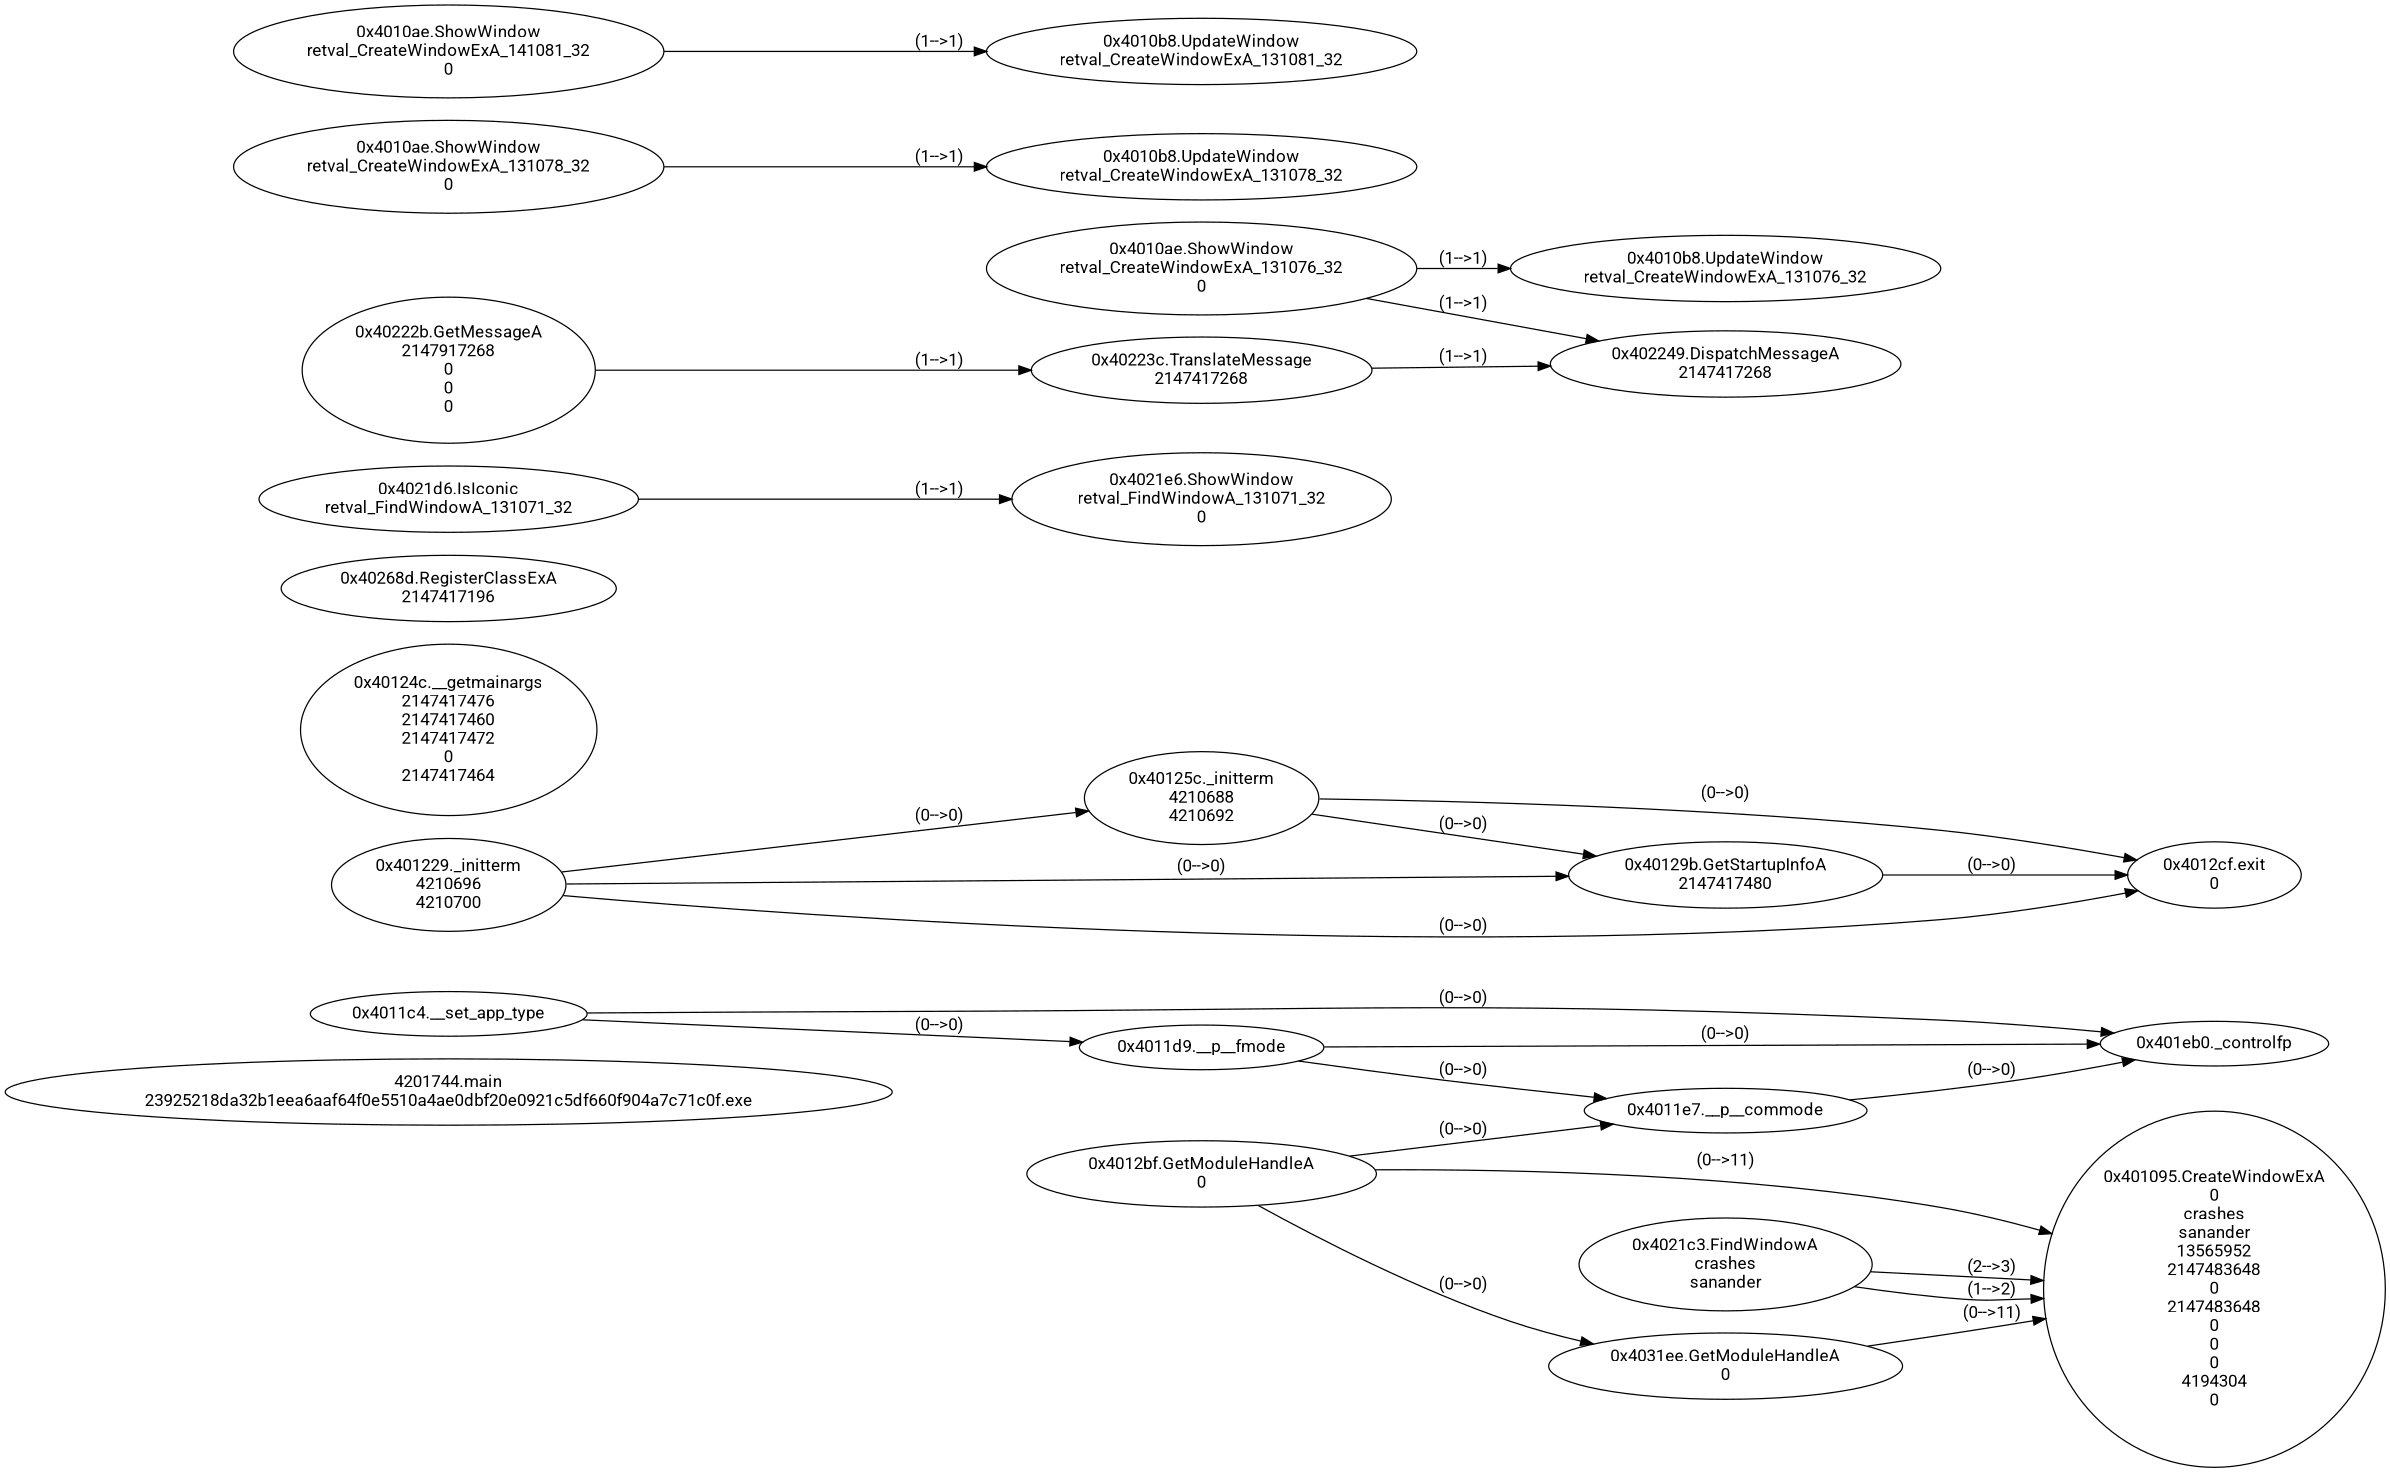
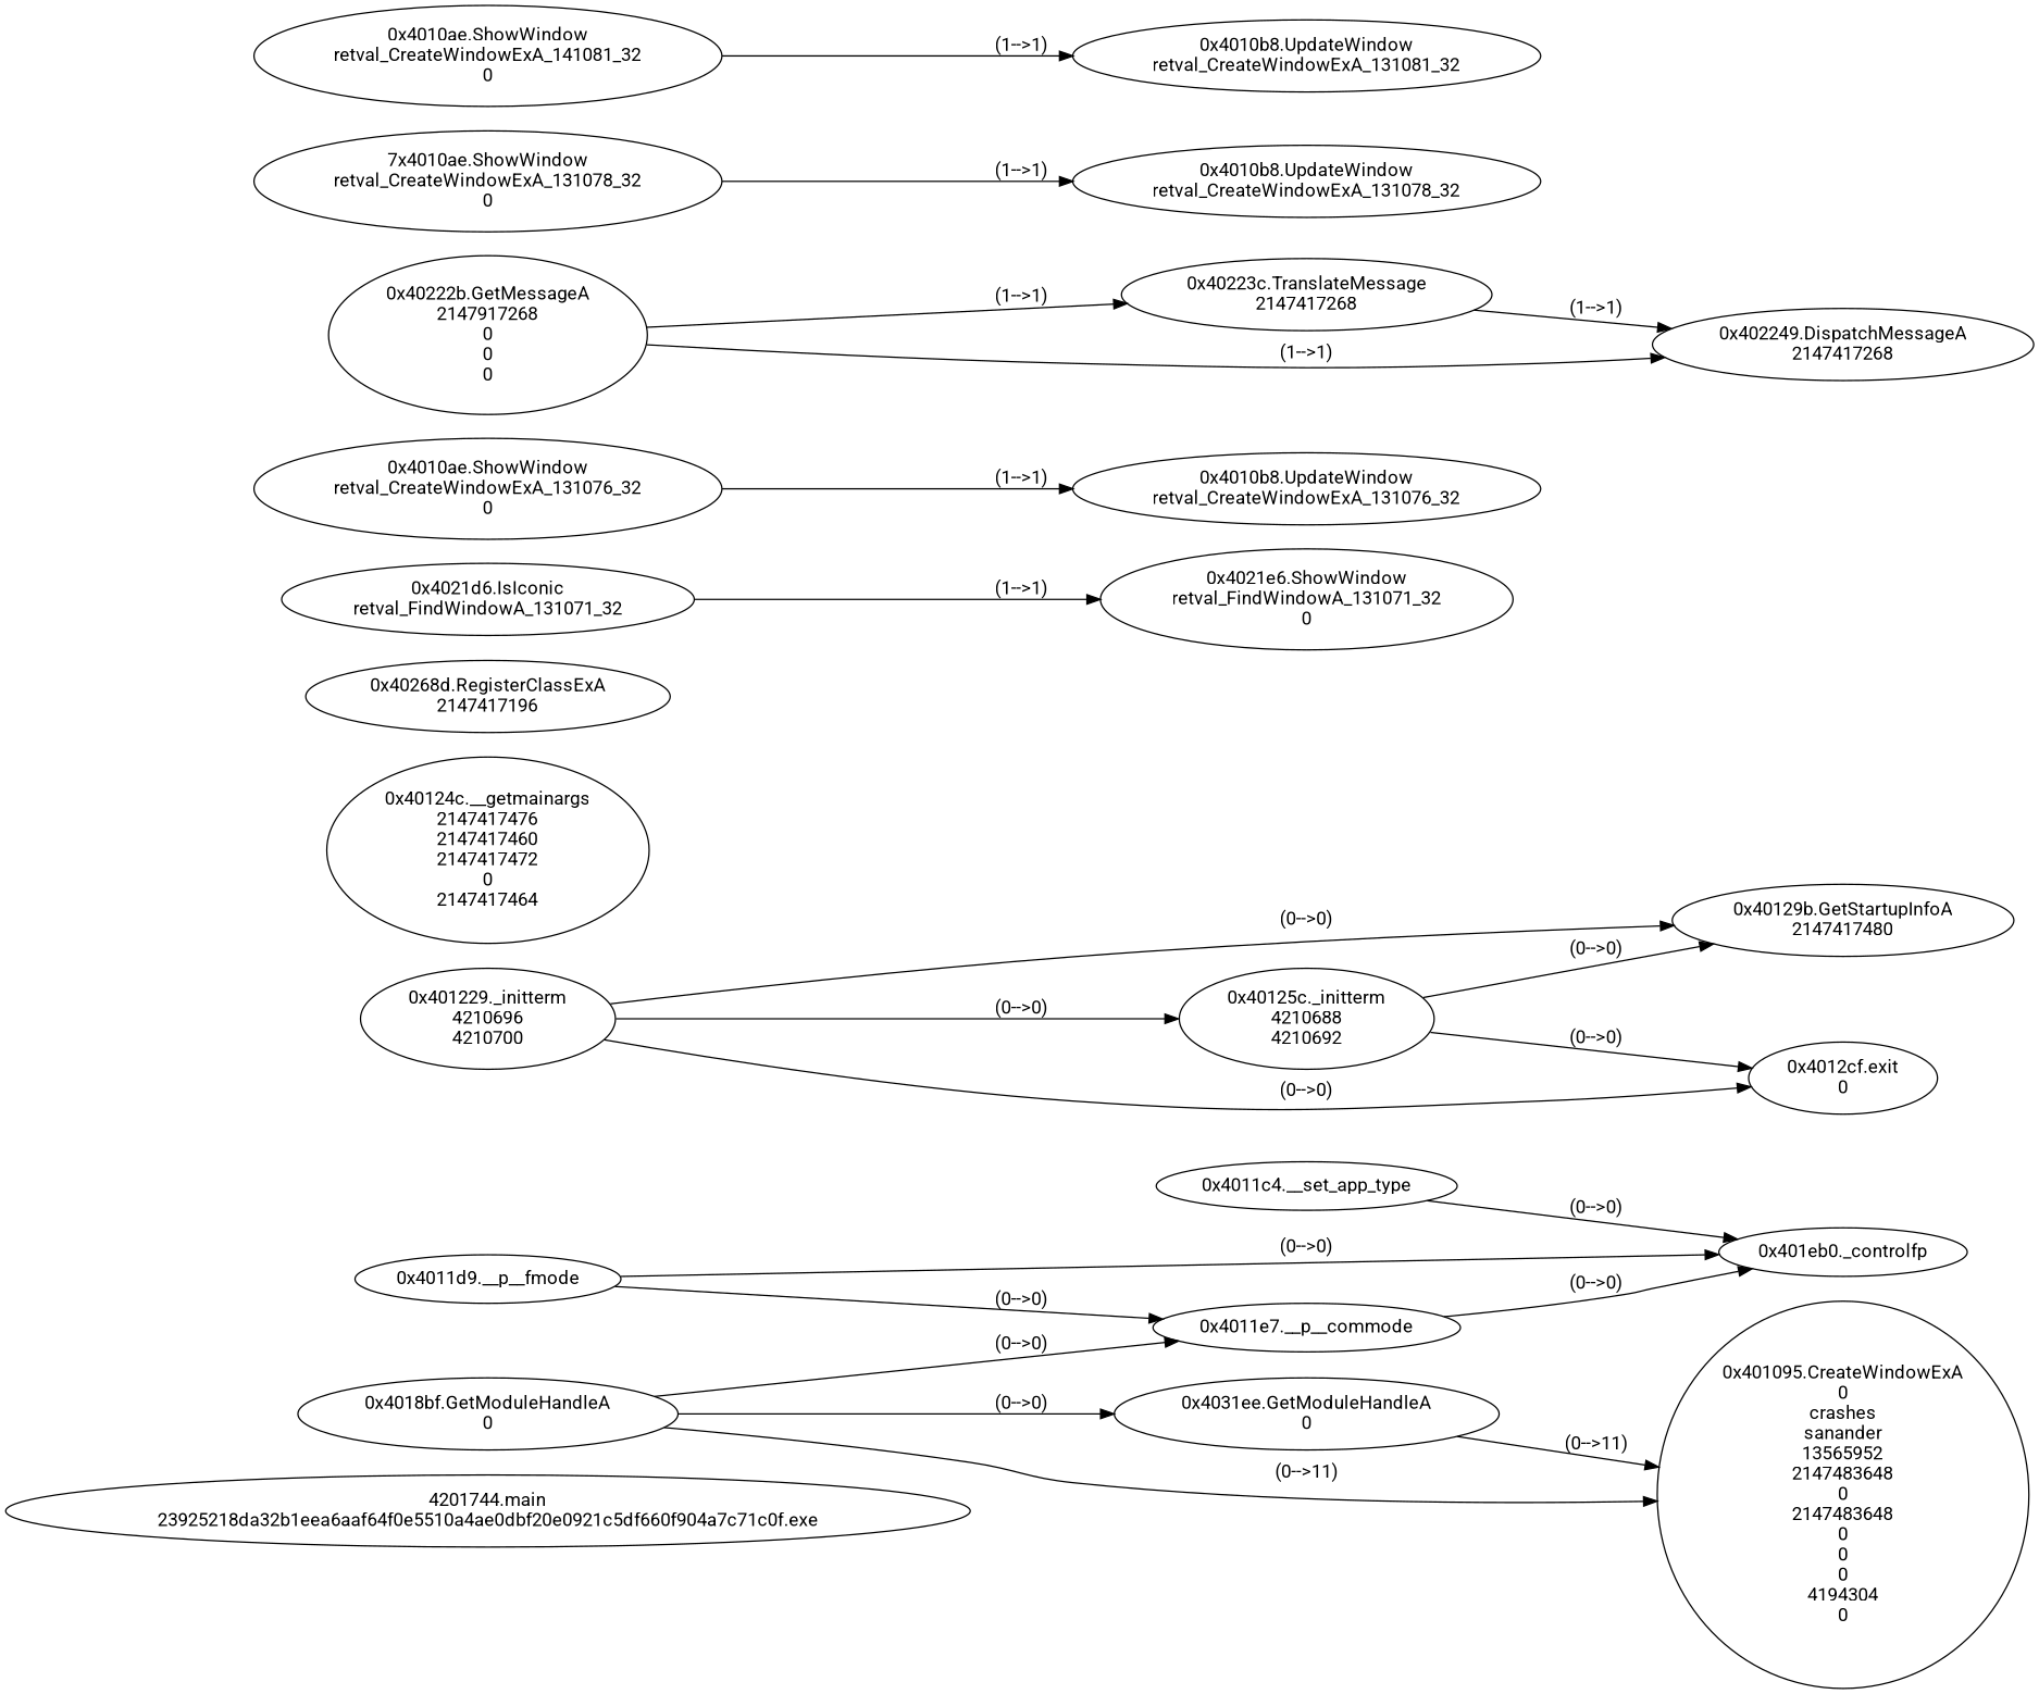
  digraph {
    fontname=Roboto
    rankdir=LR
    node [fontname=Roboto]
    edge [fontname=Roboto]
    n1 [label="4201744.main\n23925218da32b1eea6aaf64f0e5510a4ae0dbf20e0921c5df660f904a7c71c0f.exe"]
    n2 [label="0x4011c4.__set_app_type\n"]
    n3 [label="0x4011d9.__p__fmode\n"]
    n4 [label="0x401eb0._controlfp\n"]
    n5 [label="0x4011e7.__p__commode\n"]
    n6 [label="0x401229._initterm\n4210696\n4210700"]
    n7 [label="0x40125c._initterm\n4210688\n4210692"]
    n8 [label="0x40129b.GetStartupInfoA\n2147417480"]
    n9 [label="0x4012cf.exit\n0"]
    n10 [label="0x40124c.__getmainargs\n2147417476\n2147417460\n2147417472\n0\n2147417464"]
-   n11 [label="0x4012bf.GetModuleHandleA\n0"]
+   n11 [label="0x4018bf.GetModuleHandleA\n0"]
    n12 [label="0x4031ee.GetModuleHandleA\n0"]
    n13 [label="0x401095.CreateWindowExA\n0\ncrashes\nsanander\n13565952\n2147483648\n0\n2147483648\n0\n0\n0\n4194304\n0"]
-   n14 [label="0x4021c3.FindWindowA\ncrashes\nsanander"]
    n15 [label="0x40268d.RegisterClassExA\n2147417196"]
    n16 [label="0x4021d6.IsIconic\nretval_FindWindowA_131071_32"]
    n17 [label="0x4021e6.ShowWindow\nretval_FindWindowA_131071_32\n0"]
    n18 [label="0x4010ae.ShowWindow\nretval_CreateWindowExA_131076_32\n0"]
    n19 [label="0x4010b8.UpdateWindow\nretval_CreateWindowExA_131076_32"]
    n20 [label="0x40222b.GetMessageA\n2147917268\n0\n0\n0"]
    n21 [label="0x40223c.TranslateMessage\n2147417268"]
    n22 [label="0x402249.DispatchMessageA\n2147417268"]
-   n23 [label="0x4010ae.ShowWindow\nretval_CreateWindowExA_131078_32\n0"]
+   n23 [label="7x4010ae.ShowWindow\nretval_CreateWindowExA_131078_32\n0"]
    n24 [label="0x4010b8.UpdateWindow\nretval_CreateWindowExA_131078_32"]
    n25 [label="0x4010ae.ShowWindow\nretval_CreateWindowExA_141081_32\n0"]
    n26 [label="0x4010b8.UpdateWindow\nretval_CreateWindowExA_131081_32"]
-   n2 -> n3 [label="(0-->0)"]
    n2 -> n4 [label="(0-->0)"]
    n3 -> n4 [label="(0-->0)"]
    n3 -> n5 [label="(0-->0)"]
    n5 -> n4 [label="(0-->0)"]
    n6 -> n7 [label="(0-->0)"]
    n6 -> n8 [label="(0-->0)"]
    n6 -> n9 [label="(0-->0)"]
    n7 -> n8 [label="(0-->0)"]
    n7 -> n9 [label="(0-->0)"]
-   n8 -> n9 [label="(0-->0)"]
    n11 -> n5 [label="(0-->0)"]
    n11 -> n12 [label="(0-->0)"]
    n11 -> n13 [label="(0-->11)"]
    n12 -> n13 [label="(0-->11)"]
-   n14 -> n13 [label="(1-->2)"]
-   n14 -> n13 [label="(2-->3)"]
    n16 -> n17 [label="(1-->1)"]
    n18 -> n19 [label="(1-->1)"]
    n20 -> n21 [label="(1-->1)"]
-   n18 -> n22 [label="(1-->1)"]
+   n20 -> n22 [label="(1-->1)"]
    n21 -> n22 [label="(1-->1)"]
    n23 -> n24 [label="(1-->1)"]
    n25 -> n26 [label="(1-->1)"]
  }
